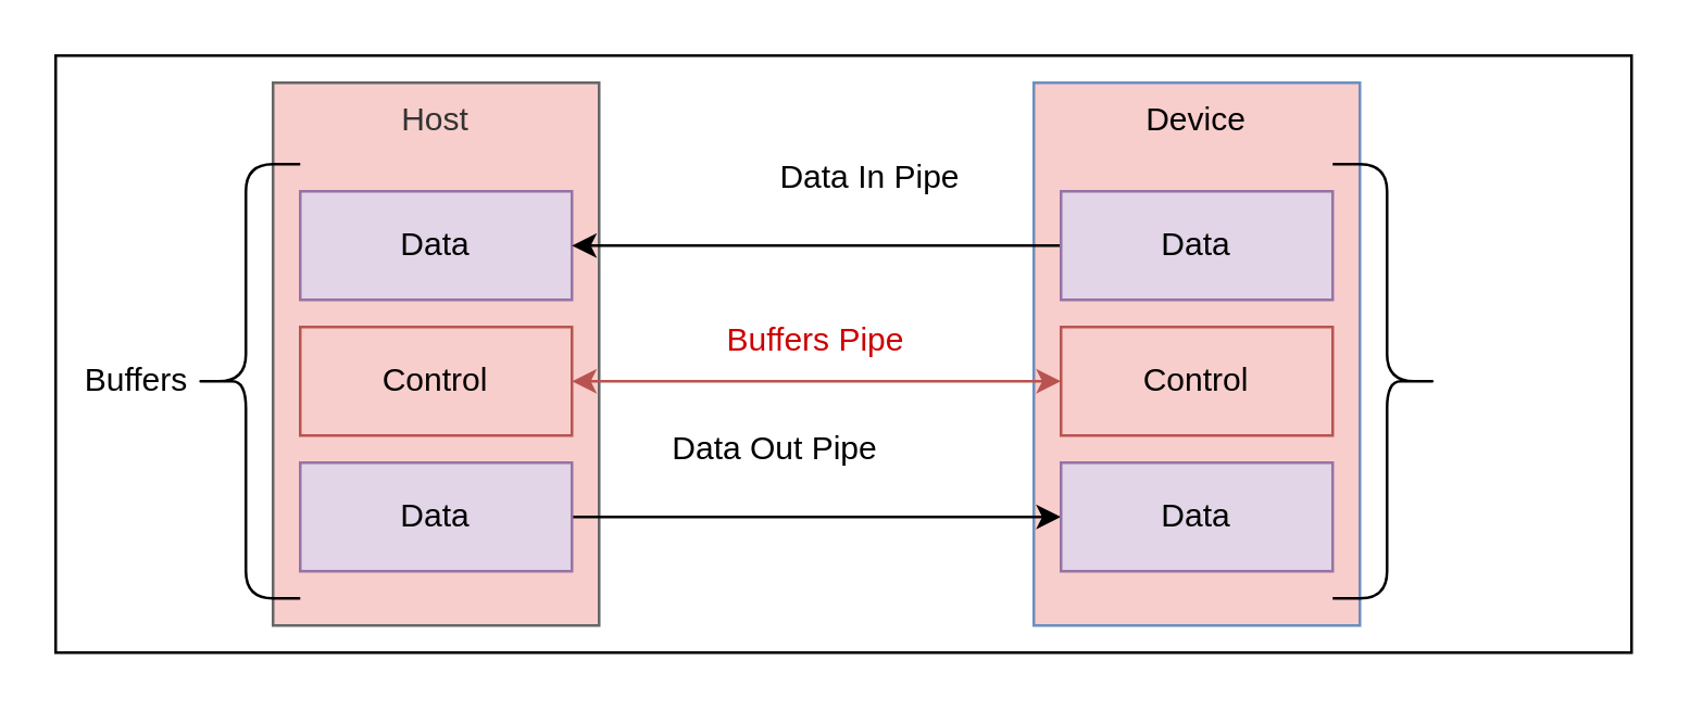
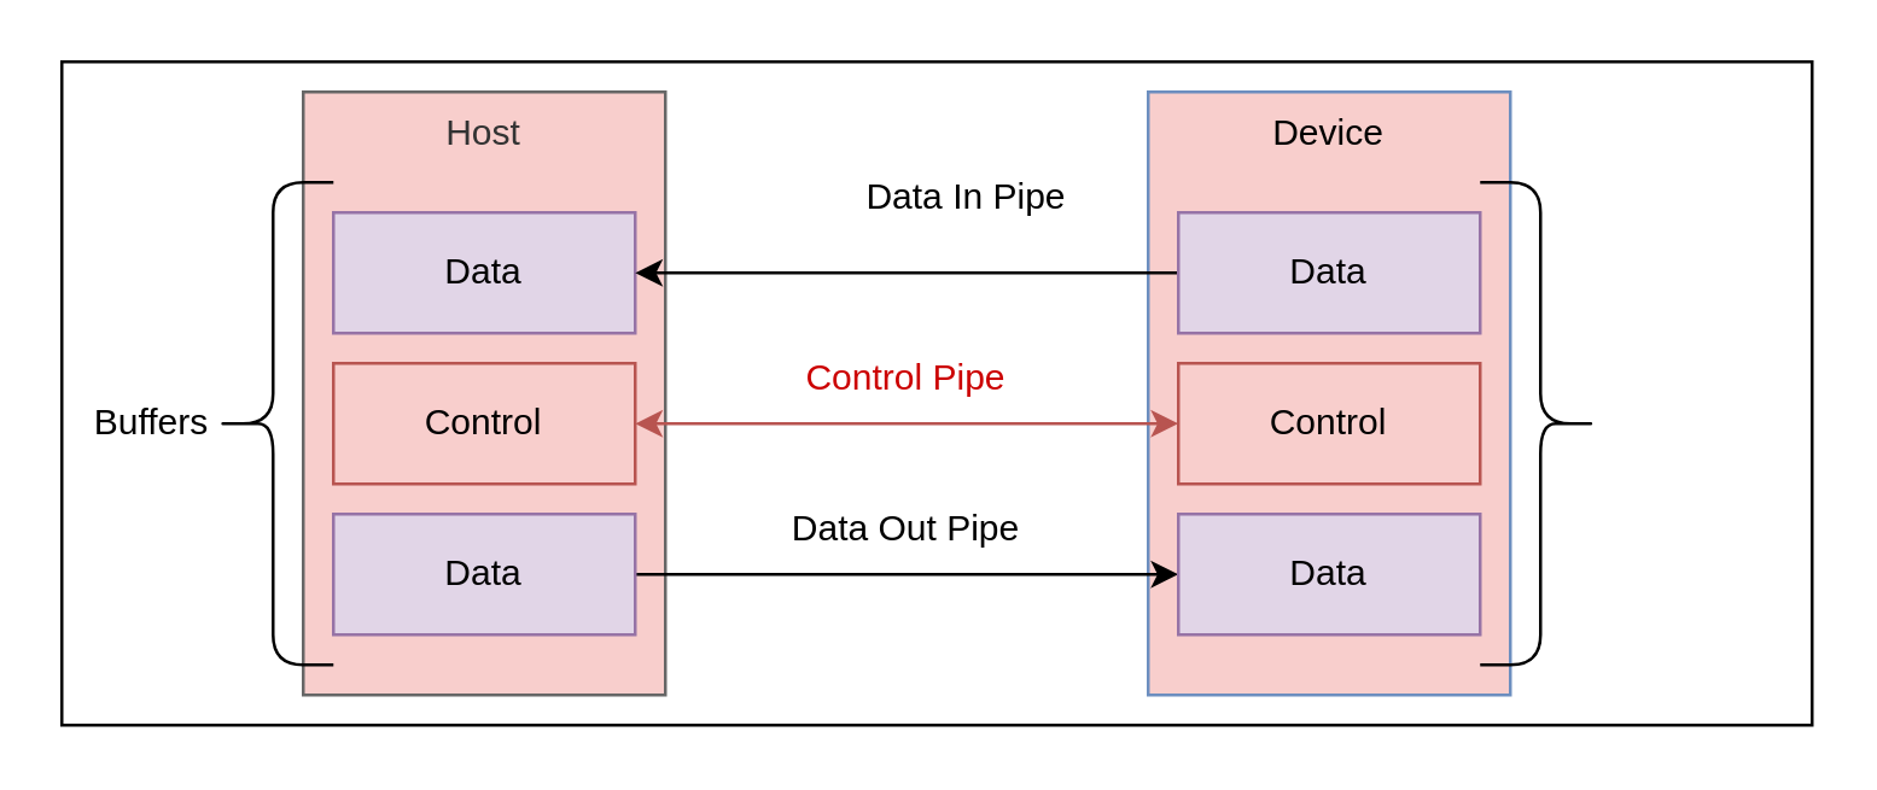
  <mxCell id="0" />
  <mxCell id="1" parent="0" />
  <mxCell id="2" value="" style="rounded=0;whiteSpace=wrap;html=1;" parent="1" vertex="1"><mxGeometry y="20" width="580" height="220" as="geometry" x="20" /></mxCell>
  <mxCell id="3" value="Host" style="rounded=0;whiteSpace=wrap;html=1;fillColor=#f8cecc;fontColor=#333333;strokeColor=#666666;verticalAlign=top;" parent="1" vertex="1"><mxGeometry x="100" y="30" width="120" height="200" as="geometry" /></mxCell>
  <mxCell id="4" value="Device" style="rounded=0;whiteSpace=wrap;html=1;verticalAlign=top;fillColor=#f8cecc;strokeColor=#6c8ebf;" parent="1" vertex="1"><mxGeometry x="380" y="30" width="120" height="200" as="geometry" /></mxCell>
  <mxCell id="5" value="Data" style="rounded=0;whiteSpace=wrap;html=1;fillColor=#e1d5e7;strokeColor=#9673a6;" parent="1" vertex="1"><mxGeometry x="110" y="70" width="100" height="40" as="geometry" /></mxCell>
  <mxCell id="6" value="Control" style="rounded=0;whiteSpace=wrap;html=1;fillColor=#f8cecc;strokeColor=#b85450;" parent="1" vertex="1"><mxGeometry x="110" y="120" width="100" height="40" as="geometry" /></mxCell>
  <mxCell id="7" style="edgeStyle=orthogonalEdgeStyle;rounded=0;orthogonalLoop=1;jettySize=auto;html=1;entryX=0;entryY=0.5;entryDx=0;entryDy=0;" parent="1" source="8" target="13" edge="1"><mxGeometry relative="1" as="geometry" /></mxCell>
  <mxCell id="8" value="Data" style="rounded=0;whiteSpace=wrap;html=1;fillColor=#e1d5e7;strokeColor=#9673a6;" parent="1" vertex="1"><mxGeometry x="110" y="170" width="100" height="40" as="geometry" /></mxCell>
  <mxCell id="9" style="edgeStyle=orthogonalEdgeStyle;rounded=0;orthogonalLoop=1;jettySize=auto;html=1;entryX=1;entryY=0.5;entryDx=0;entryDy=0;" parent="1" source="10" target="5" edge="1"><mxGeometry relative="1" as="geometry" /></mxCell>
  <mxCell id="10" value="Data" style="rounded=0;whiteSpace=wrap;html=1;fillColor=#e1d5e7;strokeColor=#9673a6;" parent="1" vertex="1"><mxGeometry x="390" y="70" width="100" height="40" as="geometry" /></mxCell>
  <mxCell id="11" style="edgeStyle=orthogonalEdgeStyle;rounded=0;orthogonalLoop=1;jettySize=auto;html=1;entryX=1;entryY=0.5;entryDx=0;entryDy=0;startArrow=classic;startFill=1;fillColor=#f8cecc;strokeColor=#b85450;" parent="1" source="12" target="6" edge="1"><mxGeometry relative="1" as="geometry" /></mxCell>
  <mxCell id="12" value="Control" style="rounded=0;whiteSpace=wrap;html=1;fillColor=#f8cecc;strokeColor=#b85450;" parent="1" vertex="1"><mxGeometry x="390" y="120" width="100" height="40" as="geometry" /></mxCell>
  <mxCell id="13" value="Data" style="rounded=0;whiteSpace=wrap;html=1;fillColor=#e1d5e7;strokeColor=#9673a6;" parent="1" vertex="1"><mxGeometry x="390" y="170" width="100" height="40" as="geometry" /></mxCell>
  <mxCell id="14" value="" style="shape=curlyBracket;whiteSpace=wrap;html=1;rounded=1;labelPosition=left;verticalLabelPosition=middle;align=right;verticalAlign=middle;" parent="1" vertex="1"><mxGeometry x="70" y="60" width="40" height="160" as="geometry" /></mxCell>
  <mxCell id="15" value="" style="shape=curlyBracket;whiteSpace=wrap;html=1;rounded=1;flipH=1;labelPosition=right;verticalLabelPosition=middle;align=left;verticalAlign=middle;" parent="1" vertex="1"><mxGeometry x="490" y="60" width="40" height="160" as="geometry" /></mxCell>
  <mxCell id="16" value="Buffers" style="text;html=1;align=center;verticalAlign=middle;whiteSpace=wrap;rounded=0;" parent="1" vertex="1"><mxGeometry y="125" width="60" height="30" as="geometry" x="20" /></mxCell>
- <mxCell id="17" value="&lt;font style=&quot;color: rgb(204, 0, 0);&quot;&gt;Buffers Pipe&lt;/font&gt;" style="text;html=1;align=center;verticalAlign=middle;whiteSpace=wrap;rounded=0;" parent="1" vertex="1"><mxGeometry x="260" y="110" width="80" height="30" as="geometry" /></mxCell>
- <mxCell id="18" value="Data Out Pipe" style="text;html=1;align=center;verticalAlign=middle;whiteSpace=wrap;rounded=0;" parent="1" vertex="1"><mxGeometry x="245" y="150" width="80" height="30" as="geometry" /></mxCell>
+ <mxCell id="17" value="&lt;font style=&quot;color: rgb(204, 0, 0);&quot;&gt;Control Pipe&lt;/font&gt;" style="text;html=1;align=center;verticalAlign=middle;whiteSpace=wrap;rounded=0;" parent="1" vertex="1"><mxGeometry x="260" y="110" width="80" height="30" as="geometry" /></mxCell>
+ <mxCell id="18" value="Data Out Pipe" style="text;html=1;align=center;verticalAlign=middle;whiteSpace=wrap;rounded=0;" parent="1" vertex="1"><mxGeometry x="260" y="160" width="80" height="30" as="geometry" /></mxCell>
  <mxCell id="19" value="Data In Pipe" style="text;html=1;align=center;verticalAlign=middle;whiteSpace=wrap;rounded=0;" parent="1" vertex="1"><mxGeometry x="280" y="50" width="80" height="30" as="geometry" /></mxCell>
